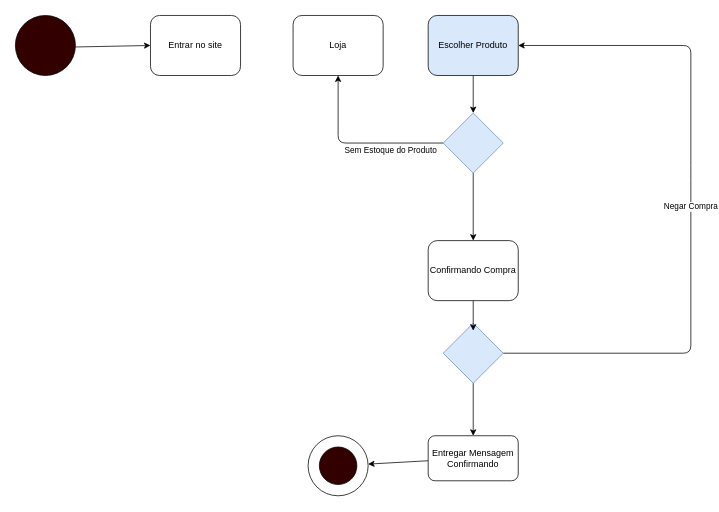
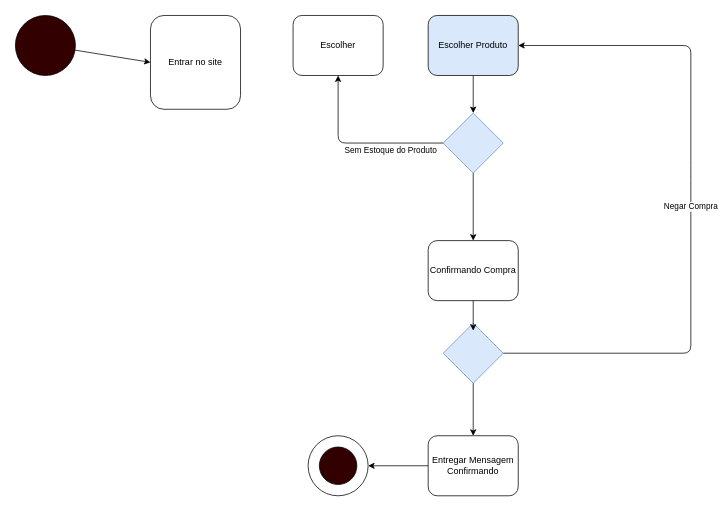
  <mxCell id="0" />
  <mxCell id="1" parent="0" />
  <mxCell id="2" style="edgeStyle=none;html=1;entryX=0;entryY=0.5;entryDx=0;entryDy=0;" edge="1" parent="1" source="3" target="4"><mxGeometry relative="1" as="geometry" /></mxCell>
  <mxCell id="3" value="" style="ellipse;whiteSpace=wrap;html=1;aspect=fixed;fillColor=#330000;" vertex="1" parent="1"><mxGeometry x="20" y="20" width="80" height="80" as="geometry" /></mxCell>
- <mxCell id="4" value="Entrar no site" style="rounded=1;whiteSpace=wrap;html=1;" vertex="1" parent="1"><mxGeometry x="200" y="20" width="120" height="80" as="geometry" /></mxCell>
+ <mxCell id="4" value="Entrar no site" style="rounded=1;whiteSpace=wrap;html=1;" vertex="1" parent="1"><mxGeometry x="200" y="20" width="120" height="125" as="geometry" /></mxCell>
  <mxCell id="5" value="Confirmando Compra" style="rounded=1;whiteSpace=wrap;html=1;" vertex="1" parent="1"><mxGeometry x="570" y="320" width="120" height="80" as="geometry" /></mxCell>
  <mxCell id="6" style="edgeStyle=none;html=1;entryX=0.5;entryY=0;entryDx=0;entryDy=0;" edge="1" parent="1" source="7" target="13"><mxGeometry relative="1" as="geometry" /></mxCell>
  <mxCell id="7" value="Escolher Produto" style="rounded=1;whiteSpace=wrap;html=1;fillColor=#dae8fc;" vertex="1" parent="1"><mxGeometry x="570" y="20" width="120" height="80" as="geometry" /></mxCell>
  <mxCell id="8" style="edgeStyle=none;html=1;" edge="1" parent="1" source="9" target="18"><mxGeometry relative="1" as="geometry"><mxPoint x="490" y="620" as="targetPoint" /></mxGeometry></mxCell>
- <mxCell id="9" value="Entregar Mensagem Confirmando" style="rounded=1;whiteSpace=wrap;html=1;" vertex="1" parent="1"><mxGeometry x="570" y="580" width="120" height="60" as="geometry" /></mxCell>
- <mxCell id="10" value="Loja" style="rounded=1;whiteSpace=wrap;html=1;" vertex="1" parent="1"><mxGeometry x="390" y="20" width="120" height="80" as="geometry" /></mxCell>
+ <mxCell id="9" value="Entregar Mensagem Confirmando" style="rounded=1;whiteSpace=wrap;html=1;" vertex="1" parent="1"><mxGeometry x="570" y="580" width="120" height="80" as="geometry" /></mxCell>
+ <mxCell id="10" value="Escolher" style="rounded=1;whiteSpace=wrap;html=1;" vertex="1" parent="1"><mxGeometry x="390" y="20" width="120" height="80" as="geometry" /></mxCell>
  <mxCell id="11" value="Sem Estoque do Produto" style="edgeStyle=none;html=1;entryX=0.5;entryY=1;entryDx=0;entryDy=0;" edge="1" parent="1" source="13" target="10"><mxGeometry x="-0.391" y="10" relative="1" as="geometry"><Array as="points"><mxPoint x="450" y="190" /></Array><mxPoint as="offset" /></mxGeometry></mxCell>
  <mxCell id="12" style="edgeStyle=none;html=1;entryX=0.5;entryY=0;entryDx=0;entryDy=0;" edge="1" parent="1" source="13" target="5"><mxGeometry relative="1" as="geometry" /></mxCell>
  <mxCell id="13" value="" style="rhombus;whiteSpace=wrap;html=1;fillColor=#dae8fc;strokeColor=#6c8ebf;" vertex="1" parent="1"><mxGeometry x="590" y="150" width="80" height="80" as="geometry" /></mxCell>
  <mxCell id="14" value="Negar Compra" style="edgeStyle=none;html=1;" edge="1" parent="1" source="16" target="7"><mxGeometry relative="1" as="geometry"><Array as="points"><mxPoint x="920" y="470" /><mxPoint x="920" y="230" /><mxPoint x="920" y="60" /></Array></mxGeometry></mxCell>
  <mxCell id="15" style="edgeStyle=none;html=1;" edge="1" parent="1" source="16" target="9"><mxGeometry relative="1" as="geometry" /></mxCell>
  <mxCell id="16" value="" style="rhombus;whiteSpace=wrap;html=1;fillColor=#dae8fc;strokeColor=#6c8ebf;" vertex="1" parent="1"><mxGeometry x="590" y="430" width="80" height="80" as="geometry" /></mxCell>
  <mxCell id="17" style="edgeStyle=none;html=1;entryX=0.5;entryY=0.125;entryDx=0;entryDy=0;entryPerimeter=0;" edge="1" parent="1" source="5" target="16"><mxGeometry relative="1" as="geometry" /></mxCell>
  <mxCell id="18" value="" style="ellipse;whiteSpace=wrap;html=1;aspect=fixed;" vertex="1" parent="1"><mxGeometry x="410" y="580" width="80" height="80" as="geometry" /></mxCell>
  <mxCell id="19" value="" style="ellipse;whiteSpace=wrap;html=1;aspect=fixed;fillColor=#330000;" vertex="1" parent="1"><mxGeometry x="425" y="595" width="50" height="50" as="geometry" /></mxCell>
